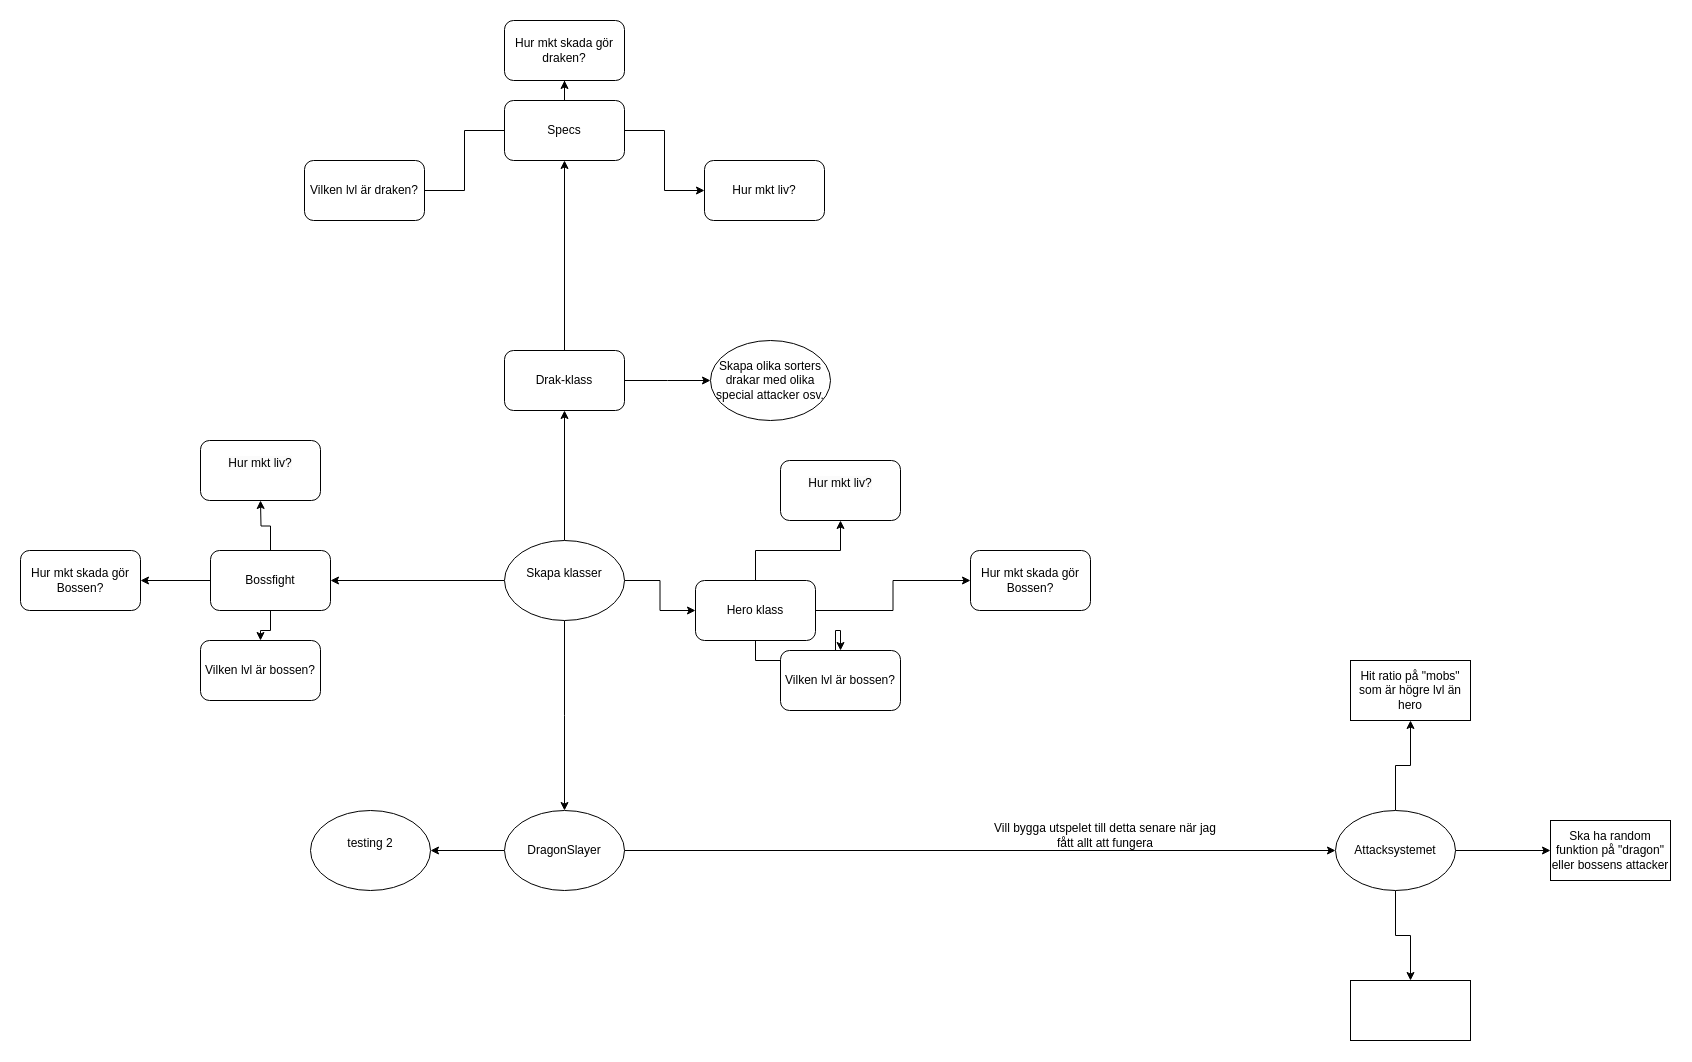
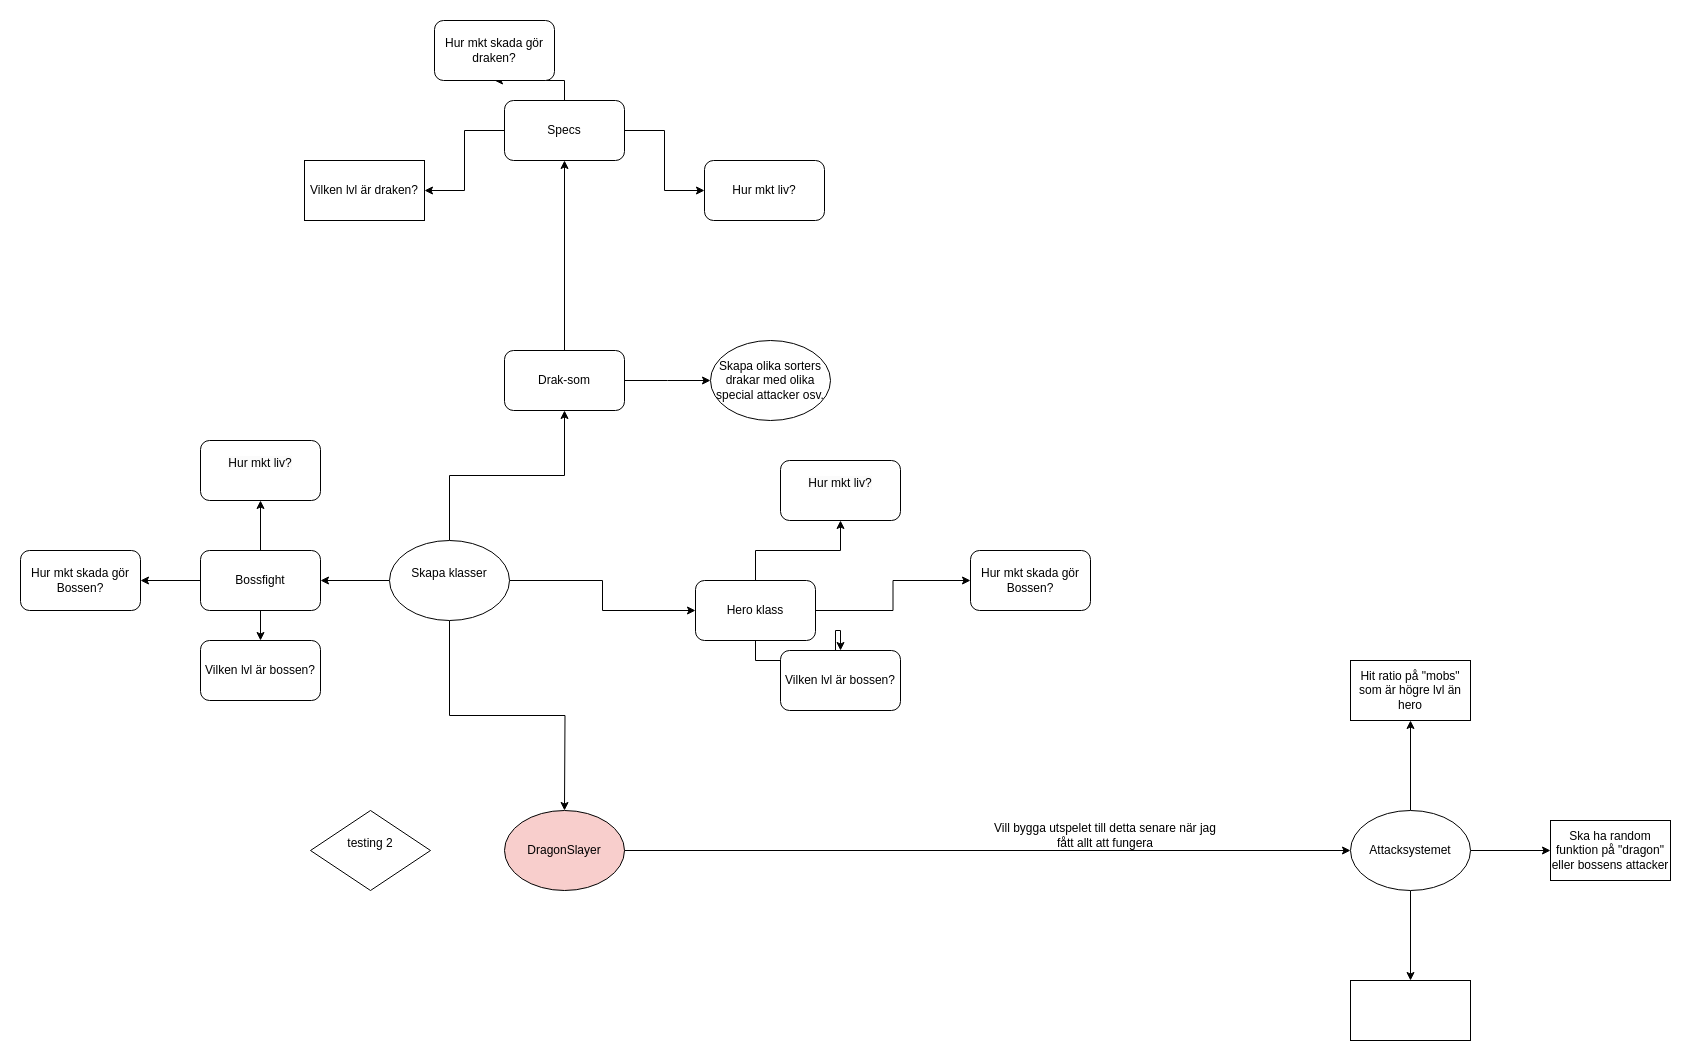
  <mxCell id="0" />
  <mxCell id="1" parent="0" />
  <mxCell id="2" style="edgeStyle=orthogonalEdgeStyle;rounded=0;orthogonalLoop=1;jettySize=auto;html=1;exitX=0.5;exitY=1;exitDx=0;exitDy=0;" parent="1" source="6" edge="1"><mxGeometry relative="1" as="geometry"><mxPoint x="564" y="810" as="targetPoint" /></mxGeometry></mxCell>
  <mxCell id="3" style="edgeStyle=orthogonalEdgeStyle;rounded=0;orthogonalLoop=1;jettySize=auto;html=1;exitX=1;exitY=0.5;exitDx=0;exitDy=0;entryX=0;entryY=0.5;entryDx=0;entryDy=0;" edge="1" parent="1" source="6" target="18"><mxGeometry relative="1" as="geometry"><mxPoint x="670" y="710" as="targetPoint" /></mxGeometry></mxCell>
  <mxCell id="4" style="edgeStyle=orthogonalEdgeStyle;rounded=0;orthogonalLoop=1;jettySize=auto;html=1;exitX=0.5;exitY=0;exitDx=0;exitDy=0;" edge="1" parent="1" source="6" target="21"><mxGeometry relative="1" as="geometry" /></mxCell>
  <mxCell id="5" style="edgeStyle=orthogonalEdgeStyle;rounded=0;orthogonalLoop=1;jettySize=auto;html=1;exitX=0;exitY=0.5;exitDx=0;exitDy=0;" edge="1" parent="1" source="6" target="33"><mxGeometry relative="1" as="geometry" /></mxCell>
- <mxCell id="6" value="&lt;div&gt;Skapa klasser&lt;/div&gt;&lt;div&gt;&lt;br&gt;&lt;/div&gt;" style="ellipse;whiteSpace=wrap;html=1;" parent="1" vertex="1"><mxGeometry x="504" y="540" width="120" height="80" as="geometry" /></mxCell>
+ <mxCell id="6" value="&lt;div&gt;Skapa klasser&lt;/div&gt;&lt;div&gt;&lt;br&gt;&lt;/div&gt;" style="ellipse;whiteSpace=wrap;html=1;" parent="1" vertex="1"><mxGeometry x="389" y="540" width="120" height="80" as="geometry" /></mxCell>
  <mxCell id="7" style="edgeStyle=orthogonalEdgeStyle;rounded=0;orthogonalLoop=1;jettySize=auto;html=1;exitX=1;exitY=0.5;exitDx=0;exitDy=0;entryX=0;entryY=0.5;entryDx=0;entryDy=0;" parent="1" source="9" target="14" edge="1"><mxGeometry relative="1" as="geometry" /></mxCell>
- <mxCell id="8" style="edgeStyle=orthogonalEdgeStyle;rounded=0;orthogonalLoop=1;jettySize=auto;html=1;exitX=0;exitY=0.5;exitDx=0;exitDy=0;entryX=1;entryY=0.5;entryDx=0;entryDy=0;" parent="1" source="9" target="10" edge="1"><mxGeometry relative="1" as="geometry"><mxPoint x="440" y="850" as="targetPoint" /></mxGeometry></mxCell>
- <mxCell id="9" value="DragonSlayer" style="ellipse;whiteSpace=wrap;html=1;" parent="1" vertex="1"><mxGeometry x="504" y="810" width="120" height="80" as="geometry" /></mxCell>
- <mxCell id="10" value="testing 2&lt;div&gt;&lt;br&gt;&lt;/div&gt;" style="ellipse;whiteSpace=wrap;html=1;" parent="1" vertex="1"><mxGeometry x="310" y="810" width="120" height="80" as="geometry" /></mxCell>
+ <mxCell id="9" value="DragonSlayer" style="ellipse;whiteSpace=wrap;html=1;fillColor=#f8cecc;" parent="1" vertex="1"><mxGeometry x="504" y="810" width="120" height="80" as="geometry" /></mxCell>
+ <mxCell id="10" value="testing 2&lt;div&gt;&lt;br&gt;&lt;/div&gt;" style="rhombus;whiteSpace=wrap;html=1;" parent="1" vertex="1"><mxGeometry x="310" y="810" width="120" height="80" as="geometry" /></mxCell>
  <mxCell id="11" value="" style="edgeStyle=orthogonalEdgeStyle;rounded=0;orthogonalLoop=1;jettySize=auto;html=1;" edge="1" parent="1" source="14" target="40"><mxGeometry relative="1" as="geometry" /></mxCell>
  <mxCell id="12" value="" style="edgeStyle=orthogonalEdgeStyle;rounded=0;orthogonalLoop=1;jettySize=auto;html=1;" edge="1" parent="1" source="14" target="41"><mxGeometry relative="1" as="geometry" /></mxCell>
  <mxCell id="13" value="" style="edgeStyle=orthogonalEdgeStyle;rounded=0;orthogonalLoop=1;jettySize=auto;html=1;" edge="1" parent="1" source="14" target="42"><mxGeometry relative="1" as="geometry" /></mxCell>
- <mxCell id="14" value="Attacksystemet" style="ellipse;whiteSpace=wrap;html=1;" parent="1" vertex="1"><mxGeometry x="1335" y="810" width="120" height="80" as="geometry" /></mxCell>
+ <mxCell id="14" value="Attacksystemet" style="ellipse;whiteSpace=wrap;html=1;" parent="1" vertex="1"><mxGeometry x="1350" y="810" width="120" height="80" as="geometry" /></mxCell>
  <mxCell id="15" value="" style="edgeStyle=orthogonalEdgeStyle;rounded=0;orthogonalLoop=1;jettySize=auto;html=1;" edge="1" parent="1" source="18" target="38"><mxGeometry relative="1" as="geometry" /></mxCell>
  <mxCell id="16" value="" style="edgeStyle=orthogonalEdgeStyle;rounded=0;orthogonalLoop=1;jettySize=auto;html=1;" edge="1" parent="1" source="18" target="37"><mxGeometry relative="1" as="geometry" /></mxCell>
  <mxCell id="17" value="" style="edgeStyle=orthogonalEdgeStyle;rounded=0;orthogonalLoop=1;jettySize=auto;html=1;" edge="1" parent="1" source="18" target="39"><mxGeometry relative="1" as="geometry" /></mxCell>
  <mxCell id="18" value="Hero klass" style="rounded=1;whiteSpace=wrap;html=1;" vertex="1" parent="1"><mxGeometry x="695" y="580" width="120" height="60" as="geometry" /></mxCell>
  <mxCell id="19" style="edgeStyle=orthogonalEdgeStyle;rounded=0;orthogonalLoop=1;jettySize=auto;html=1;exitX=1;exitY=0.5;exitDx=0;exitDy=0;" edge="1" parent="1" source="21"><mxGeometry relative="1" as="geometry"><mxPoint x="710" y="380" as="targetPoint" /></mxGeometry></mxCell>
  <mxCell id="20" value="" style="edgeStyle=orthogonalEdgeStyle;rounded=0;orthogonalLoop=1;jettySize=auto;html=1;" edge="1" parent="1" source="21" target="26"><mxGeometry relative="1" as="geometry" /></mxCell>
- <mxCell id="21" value="Drak-klass" style="rounded=1;whiteSpace=wrap;html=1;" vertex="1" parent="1"><mxGeometry x="504" y="350" width="120" height="60" as="geometry" /></mxCell>
+ <mxCell id="21" value="Drak-som" style="rounded=1;whiteSpace=wrap;html=1;" vertex="1" parent="1"><mxGeometry x="504" y="350" width="120" height="60" as="geometry" /></mxCell>
  <mxCell id="22" value="Skapa olika sorters drakar med olika special attacker osv." style="ellipse;whiteSpace=wrap;html=1;" vertex="1" parent="1"><mxGeometry x="710" y="340" width="120" height="80" as="geometry" /></mxCell>
  <mxCell id="23" value="" style="edgeStyle=orthogonalEdgeStyle;rounded=0;orthogonalLoop=1;jettySize=auto;html=1;" edge="1" parent="1" source="26" target="27"><mxGeometry relative="1" as="geometry" /></mxCell>
  <mxCell id="24" value="" style="edgeStyle=orthogonalEdgeStyle;rounded=0;orthogonalLoop=1;jettySize=auto;html=1;" edge="1" parent="1" source="26" target="28"><mxGeometry relative="1" as="geometry" /></mxCell>
- <mxCell id="25" value="" style="edgeStyle=orthogonalEdgeStyle;rounded=0;orthogonalLoop=1;jettySize=auto;html=1;endArrow=none;" edge="1" parent="1" source="26" target="29"><mxGeometry relative="1" as="geometry" /></mxCell>
+ <mxCell id="25" value="" style="edgeStyle=orthogonalEdgeStyle;rounded=0;orthogonalLoop=1;jettySize=auto;html=1;" edge="1" parent="1" source="26" target="29"><mxGeometry relative="1" as="geometry" /></mxCell>
  <mxCell id="26" value="Specs" style="rounded=1;whiteSpace=wrap;html=1;" vertex="1" parent="1"><mxGeometry x="504" y="100" width="120" height="60" as="geometry" /></mxCell>
  <mxCell id="27" value="Hur mkt liv?" style="rounded=1;whiteSpace=wrap;html=1;" vertex="1" parent="1"><mxGeometry x="704" y="160" width="120" height="60" as="geometry" /></mxCell>
- <mxCell id="28" value="Hur mkt skada gör draken?" style="rounded=1;whiteSpace=wrap;html=1;" vertex="1" parent="1"><mxGeometry x="504" y="20" width="120" height="60" as="geometry" /></mxCell>
- <mxCell id="29" value="Vilken lvl är draken?" style="rounded=1;whiteSpace=wrap;html=1;" vertex="1" parent="1"><mxGeometry x="304" y="160" width="120" height="60" as="geometry" /></mxCell>
+ <mxCell id="28" value="Hur mkt skada gör draken?" style="rounded=1;whiteSpace=wrap;html=1;" vertex="1" parent="1"><mxGeometry x="434" y="20" width="120" height="60" as="geometry" /></mxCell>
+ <mxCell id="29" value="Vilken lvl är draken?" style="whiteSpace=wrap;html=1;rounded=0;" vertex="1" parent="1"><mxGeometry x="304" y="160" width="120" height="60" as="geometry" /></mxCell>
  <mxCell id="30" style="edgeStyle=orthogonalEdgeStyle;rounded=0;orthogonalLoop=1;jettySize=auto;html=1;exitX=0.5;exitY=0;exitDx=0;exitDy=0;" edge="1" parent="1" source="33"><mxGeometry relative="1" as="geometry"><mxPoint x="260" y="500" as="targetPoint" /></mxGeometry></mxCell>
  <mxCell id="31" style="edgeStyle=orthogonalEdgeStyle;rounded=0;orthogonalLoop=1;jettySize=auto;html=1;entryX=1;entryY=0.5;entryDx=0;entryDy=0;" edge="1" parent="1" source="33" target="35"><mxGeometry relative="1" as="geometry" /></mxCell>
  <mxCell id="32" value="" style="edgeStyle=orthogonalEdgeStyle;rounded=0;orthogonalLoop=1;jettySize=auto;html=1;" edge="1" parent="1" source="33" target="36"><mxGeometry relative="1" as="geometry" /></mxCell>
- <mxCell id="33" value="Bossfight" style="rounded=1;whiteSpace=wrap;html=1;" vertex="1" parent="1"><mxGeometry x="210" y="550" width="120" height="60" as="geometry" /></mxCell>
+ <mxCell id="33" value="Bossfight" style="rounded=1;whiteSpace=wrap;html=1;" vertex="1" parent="1"><mxGeometry x="200" y="550" width="120" height="60" as="geometry" /></mxCell>
  <mxCell id="34" value="&#10;&lt;span style=&quot;color: rgb(0, 0, 0); font-family: Helvetica; font-size: 12px; font-style: normal; font-variant-ligatures: normal; font-variant-caps: normal; font-weight: 400; letter-spacing: normal; orphans: 2; text-align: center; text-indent: 0px; text-transform: none; widows: 2; word-spacing: 0px; -webkit-text-stroke-width: 0px; white-space: normal; background-color: rgb(251, 251, 251); text-decoration-thickness: initial; text-decoration-style: initial; text-decoration-color: initial; display: inline !important; float: none;&quot;&gt;Hur mkt liv?&lt;/span&gt;&#10;&#10;" style="rounded=1;whiteSpace=wrap;html=1;" vertex="1" parent="1"><mxGeometry x="200" y="440" width="120" height="60" as="geometry" /></mxCell>
  <mxCell id="35" value="Hur mkt skada gör Bossen?" style="rounded=1;whiteSpace=wrap;html=1;" vertex="1" parent="1"><mxGeometry x="20" y="550" width="120" height="60" as="geometry" /></mxCell>
  <mxCell id="36" value="Vilken lvl är bossen?" style="rounded=1;whiteSpace=wrap;html=1;" vertex="1" parent="1"><mxGeometry x="200" y="640" width="120" height="60" as="geometry" /></mxCell>
  <mxCell id="37" value="&#10;&lt;span style=&quot;color: rgb(0, 0, 0); font-family: Helvetica; font-size: 12px; font-style: normal; font-variant-ligatures: normal; font-variant-caps: normal; font-weight: 400; letter-spacing: normal; orphans: 2; text-align: center; text-indent: 0px; text-transform: none; widows: 2; word-spacing: 0px; -webkit-text-stroke-width: 0px; white-space: normal; background-color: rgb(251, 251, 251); text-decoration-thickness: initial; text-decoration-style: initial; text-decoration-color: initial; display: inline !important; float: none;&quot;&gt;Hur mkt liv?&lt;/span&gt;&#10;&#10;" style="rounded=1;whiteSpace=wrap;html=1;" vertex="1" parent="1"><mxGeometry x="780" y="460" width="120" height="60" as="geometry" /></mxCell>
  <mxCell id="38" value="Hur mkt skada gör Bossen?" style="rounded=1;whiteSpace=wrap;html=1;" vertex="1" parent="1"><mxGeometry x="970" y="550" width="120" height="60" as="geometry" /></mxCell>
  <mxCell id="39" value="Vilken lvl är bossen?" style="rounded=1;whiteSpace=wrap;html=1;" vertex="1" parent="1"><mxGeometry x="780" y="650" width="120" height="60" as="geometry" /></mxCell>
  <mxCell id="40" value="Hit ratio på &quot;mobs&quot; som är högre lvl än hero" style="whiteSpace=wrap;html=1;" vertex="1" parent="1"><mxGeometry x="1350" y="660" width="120" height="60" as="geometry" /></mxCell>
  <mxCell id="41" value="Ska ha random funktion på &quot;dragon&quot; eller bossens attacker" style="whiteSpace=wrap;html=1;" vertex="1" parent="1"><mxGeometry x="1550" y="820" width="120" height="60" as="geometry" /></mxCell>
  <mxCell id="42" value="" style="whiteSpace=wrap;html=1;" vertex="1" parent="1"><mxGeometry x="1350" y="980" width="120" height="60" as="geometry" /></mxCell>
  <mxCell id="43" value="Vill bygga utspelet till detta senare när jag fått allt att fungera" style="text;html=1;align=center;verticalAlign=middle;whiteSpace=wrap;rounded=0;" vertex="1" parent="1"><mxGeometry x="990" y="820" width="230" height="30" as="geometry" /></mxCell>
